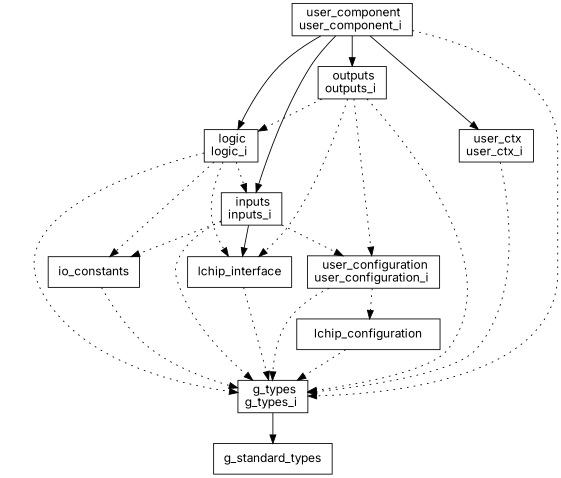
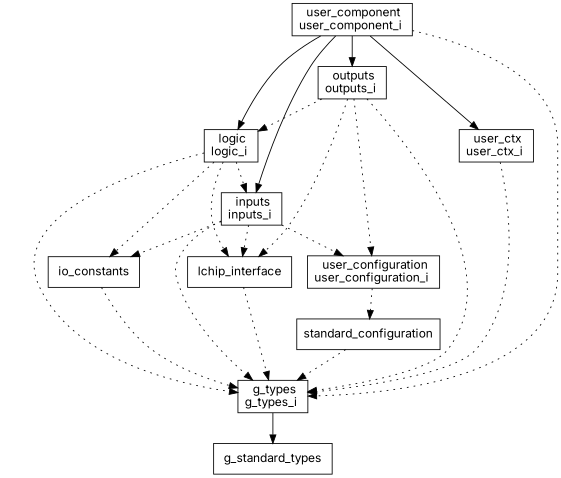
  digraph {
    fontname=Inter
    node [fontname=Inter shape=box]
    edge [fontname=Inter style=dotted]
    n1 [label=" g_types\ng_types_i "]
    n2 [label=" g_standard_types "]
    n3 [label=" inputs\ninputs_i "]
    n4 [label=" io_constants "]
    n5 [label=" lchip_interface "]
    n6 [label=" user_configuration\nuser_configuration_i "]
-   n7 [label=" lchip_configuration "]
+   n7 [label=standard_configuration]
    n8 [label=" logic\nlogic_i "]
    n9 [label=" user_ctx\nuser_ctx_i "]
    n10 [label=" outputs\noutputs_i "]
    n11 [label=" user_component\nuser_component_i "]
    n1 -> n2 [style=""]
    n3 -> n1
    n3 -> n4
-   n3 -> n5 [style=solid]
+   n3 -> n5
    n3 -> n6
    n4 -> n1
    n5 -> n1
-   n6 -> n1
    n6 -> n7
    n7 -> n1
    n8 -> n1
    n8 -> n3
    n8 -> n4
    n8 -> n5
    n9 -> n1
    n10 -> n1
    n10 -> n5
    n10 -> n6
    n10 -> n8
    n11 -> n1
    n11 -> n3 [style=""]
    n11 -> n8 [style=""]
    n11 -> n9 [style=""]
    n11 -> n10 [style=""]
  }
